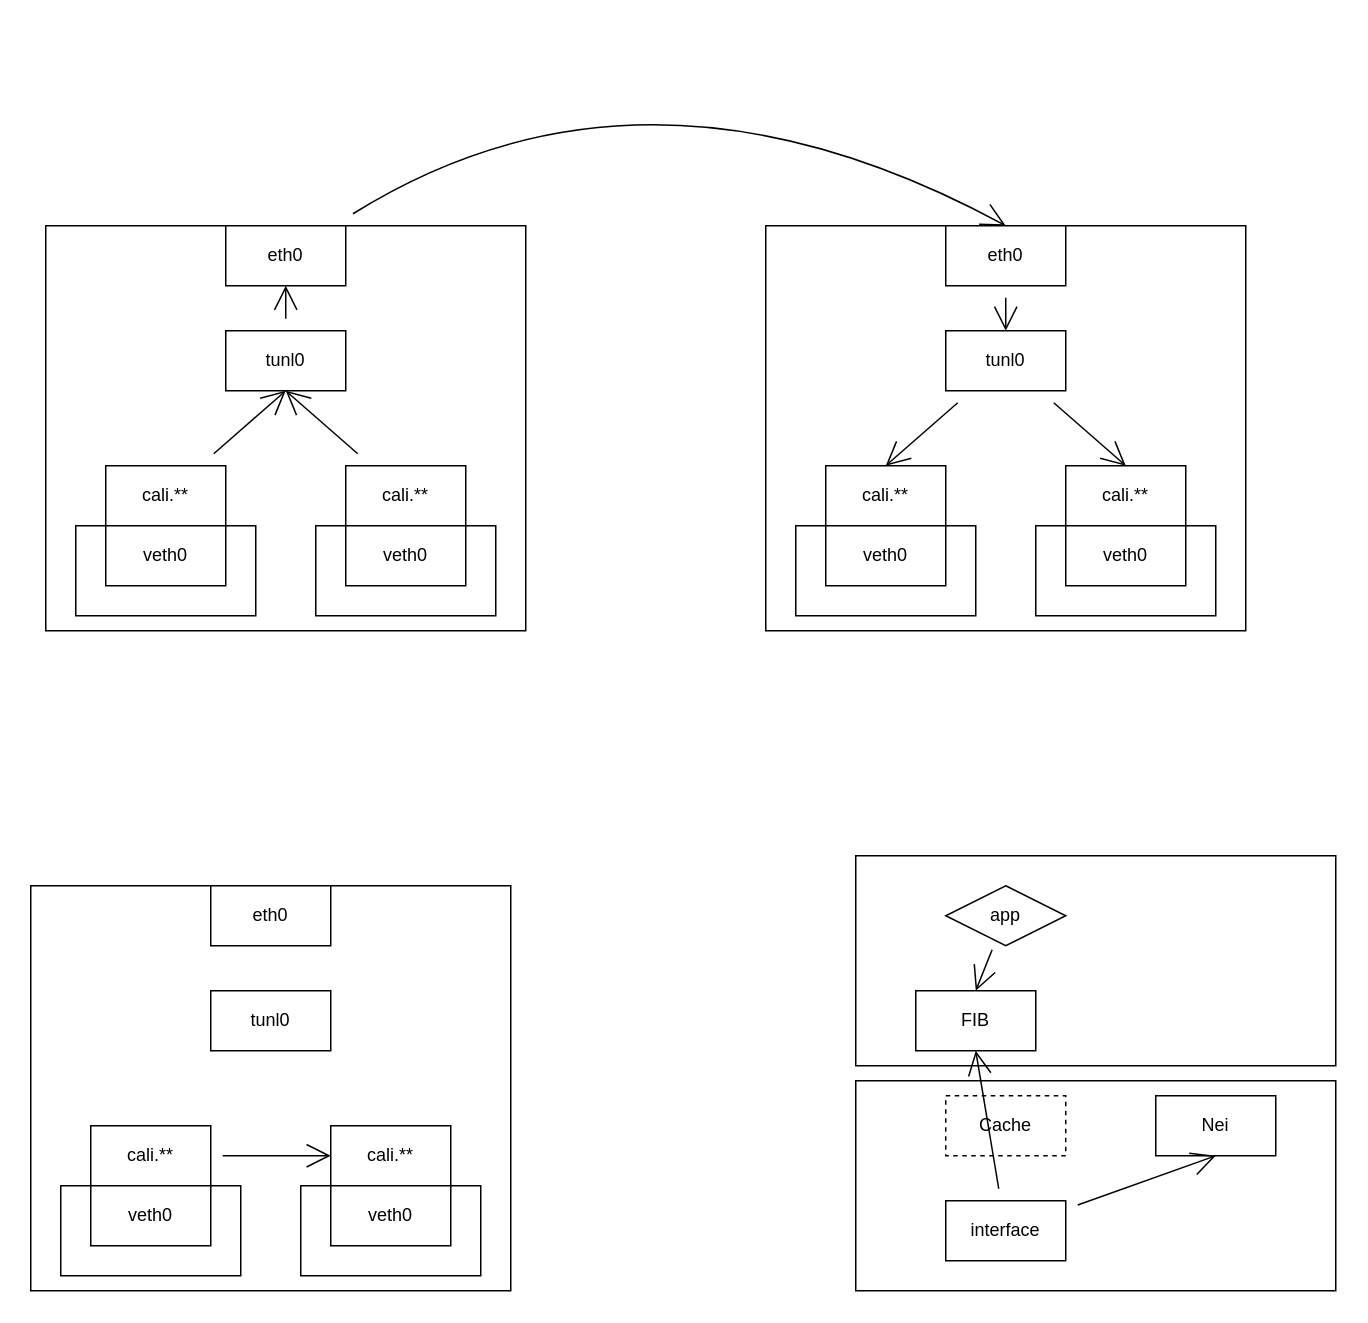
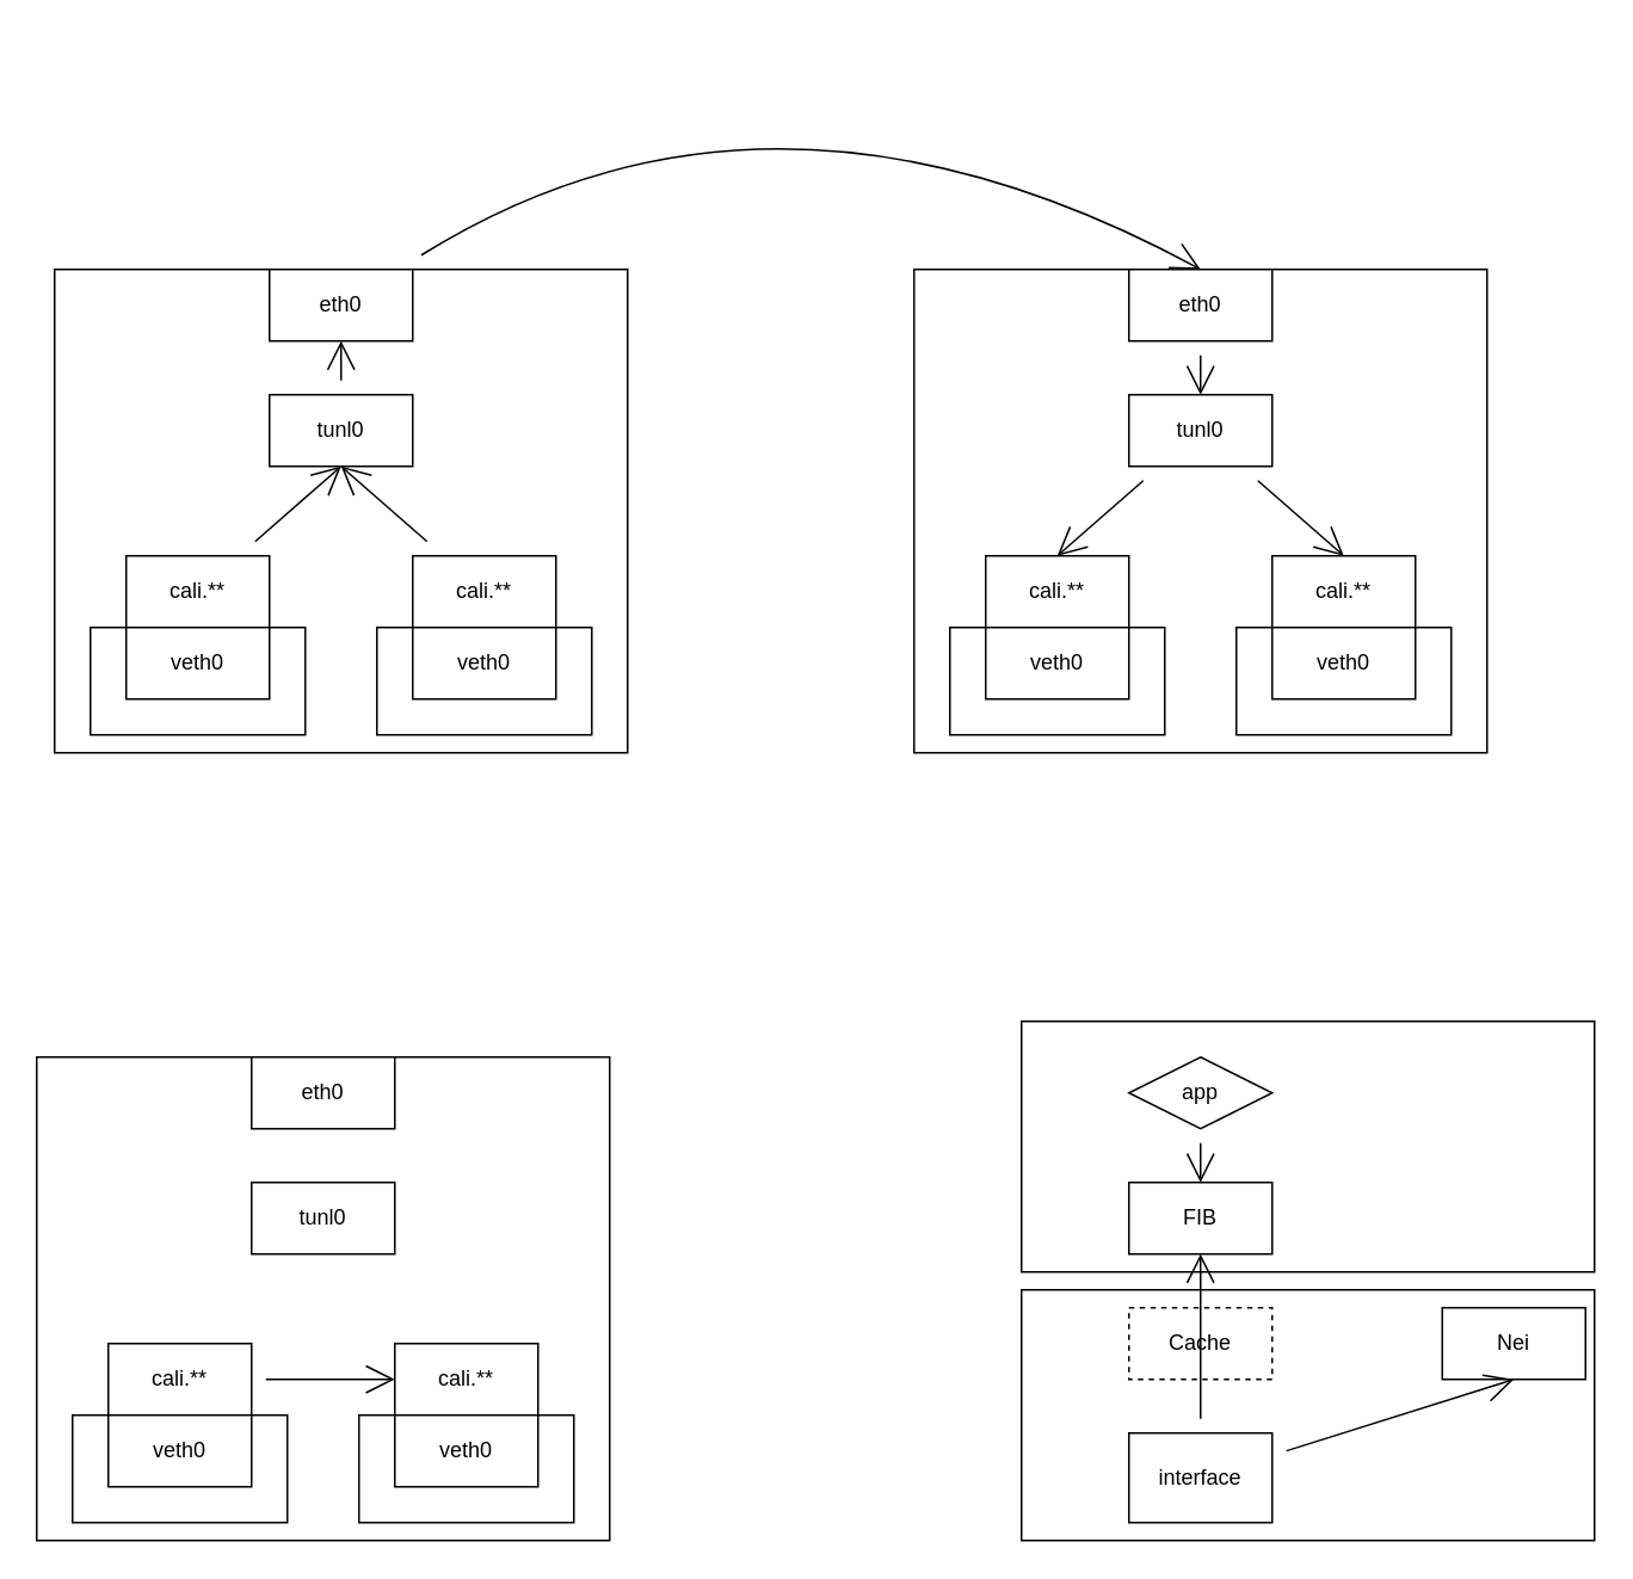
  <mxCell id="0" />
  <mxCell id="1" parent="0" />
  <mxCell id="2" value="" style="rounded=0;whiteSpace=wrap;html=1;hachureGap=4;pointerEvents=0;" vertex="1" parent="1"><mxGeometry x="570" y="570" width="320" height="140" as="geometry" /></mxCell>
  <mxCell id="3" value="" style="rounded=0;whiteSpace=wrap;html=1;hachureGap=4;pointerEvents=0;" vertex="1" parent="1"><mxGeometry x="570" y="720" width="320" height="140" as="geometry" /></mxCell>
  <mxCell id="4" value="" style="rounded=0;whiteSpace=wrap;html=1;hachureGap=4;pointerEvents=0;" vertex="1" parent="1"><mxGeometry x="30" y="150" width="320" height="270" as="geometry" /></mxCell>
  <mxCell id="5" value="" style="rounded=0;whiteSpace=wrap;html=1;hachureGap=4;pointerEvents=0;" vertex="1" parent="1"><mxGeometry x="50" y="350" width="120" height="60" as="geometry" /></mxCell>
  <mxCell id="6" value="" style="rounded=0;whiteSpace=wrap;html=1;hachureGap=4;pointerEvents=0;" vertex="1" parent="1"><mxGeometry x="210" y="350" width="120" height="60" as="geometry" /></mxCell>
  <mxCell id="7" style="edgeStyle=none;curved=1;rounded=0;orthogonalLoop=1;jettySize=auto;html=1;entryX=0.5;entryY=0;entryDx=0;entryDy=0;endArrow=open;startSize=14;endSize=14;sourcePerimeterSpacing=8;targetPerimeterSpacing=8;" edge="1" parent="1" source="8" target="21"><mxGeometry relative="1" as="geometry"><Array as="points"><mxPoint x="430" y="20" /></Array></mxGeometry></mxCell>
  <mxCell id="8" value="eth0" style="rounded=0;whiteSpace=wrap;html=1;hachureGap=4;pointerEvents=0;" vertex="1" parent="1"><mxGeometry x="150" y="150" width="80" height="40" as="geometry" /></mxCell>
  <mxCell id="9" style="edgeStyle=none;curved=1;rounded=0;orthogonalLoop=1;jettySize=auto;html=1;entryX=0.5;entryY=1;entryDx=0;entryDy=0;endArrow=open;startSize=14;endSize=14;sourcePerimeterSpacing=8;targetPerimeterSpacing=8;" edge="1" parent="1" source="10" target="8"><mxGeometry relative="1" as="geometry" /></mxCell>
  <mxCell id="10" value="tunl0" style="rounded=0;whiteSpace=wrap;html=1;hachureGap=4;pointerEvents=0;" vertex="1" parent="1"><mxGeometry x="150" y="220" width="80" height="40" as="geometry" /></mxCell>
  <mxCell id="11" style="edgeStyle=none;curved=1;rounded=0;orthogonalLoop=1;jettySize=auto;html=1;entryX=0.5;entryY=1;entryDx=0;entryDy=0;endArrow=open;startSize=14;endSize=14;sourcePerimeterSpacing=8;targetPerimeterSpacing=8;" edge="1" parent="1" source="12" target="10"><mxGeometry relative="1" as="geometry" /></mxCell>
  <mxCell id="12" value="cali.**" style="rounded=0;whiteSpace=wrap;html=1;hachureGap=4;pointerEvents=0;" vertex="1" parent="1"><mxGeometry x="70" y="310" width="80" height="40" as="geometry" /></mxCell>
  <mxCell id="13" style="edgeStyle=none;curved=1;rounded=0;orthogonalLoop=1;jettySize=auto;html=1;endArrow=open;startSize=14;endSize=14;sourcePerimeterSpacing=8;targetPerimeterSpacing=8;" edge="1" parent="1" source="14"><mxGeometry relative="1" as="geometry"><mxPoint x="190" y="260" as="targetPoint" /></mxGeometry></mxCell>
  <mxCell id="14" value="&lt;span&gt;cali.**&lt;/span&gt;" style="rounded=0;whiteSpace=wrap;html=1;hachureGap=4;pointerEvents=0;" vertex="1" parent="1"><mxGeometry x="230" y="310" width="80" height="40" as="geometry" /></mxCell>
  <mxCell id="15" value="veth0" style="rounded=0;whiteSpace=wrap;html=1;hachureGap=4;pointerEvents=0;" vertex="1" parent="1"><mxGeometry x="70" y="350" width="80" height="40" as="geometry" /></mxCell>
  <mxCell id="16" value="&lt;span&gt;veth0&lt;/span&gt;" style="rounded=0;whiteSpace=wrap;html=1;hachureGap=4;pointerEvents=0;" vertex="1" parent="1"><mxGeometry x="230" y="350" width="80" height="40" as="geometry" /></mxCell>
  <mxCell id="17" value="" style="rounded=0;whiteSpace=wrap;html=1;hachureGap=4;pointerEvents=0;" vertex="1" parent="1"><mxGeometry x="510" y="150" width="320" height="270" as="geometry" /></mxCell>
  <mxCell id="18" value="" style="rounded=0;whiteSpace=wrap;html=1;hachureGap=4;pointerEvents=0;" vertex="1" parent="1"><mxGeometry x="530" y="350" width="120" height="60" as="geometry" /></mxCell>
  <mxCell id="19" value="" style="rounded=0;whiteSpace=wrap;html=1;hachureGap=4;pointerEvents=0;" vertex="1" parent="1"><mxGeometry x="690" y="350" width="120" height="60" as="geometry" /></mxCell>
  <mxCell id="20" style="edgeStyle=none;curved=1;rounded=0;orthogonalLoop=1;jettySize=auto;html=1;entryX=0.5;entryY=0;entryDx=0;entryDy=0;endArrow=open;startSize=14;endSize=14;sourcePerimeterSpacing=8;targetPerimeterSpacing=8;" edge="1" parent="1" source="21" target="24"><mxGeometry relative="1" as="geometry" /></mxCell>
  <mxCell id="21" value="eth0" style="rounded=0;whiteSpace=wrap;html=1;hachureGap=4;pointerEvents=0;" vertex="1" parent="1"><mxGeometry x="630" y="150" width="80" height="40" as="geometry" /></mxCell>
  <mxCell id="22" style="edgeStyle=none;curved=1;rounded=0;orthogonalLoop=1;jettySize=auto;html=1;entryX=0.5;entryY=0;entryDx=0;entryDy=0;endArrow=open;startSize=14;endSize=14;sourcePerimeterSpacing=8;targetPerimeterSpacing=8;" edge="1" parent="1" source="24" target="25"><mxGeometry relative="1" as="geometry" /></mxCell>
  <mxCell id="23" style="edgeStyle=none;curved=1;rounded=0;orthogonalLoop=1;jettySize=auto;html=1;entryX=0.5;entryY=0;entryDx=0;entryDy=0;endArrow=open;startSize=14;endSize=14;sourcePerimeterSpacing=8;targetPerimeterSpacing=8;" edge="1" parent="1" source="24" target="26"><mxGeometry relative="1" as="geometry" /></mxCell>
  <mxCell id="24" value="tunl0" style="rounded=0;whiteSpace=wrap;html=1;hachureGap=4;pointerEvents=0;" vertex="1" parent="1"><mxGeometry x="630" y="220" width="80" height="40" as="geometry" /></mxCell>
  <mxCell id="25" value="cali.**" style="rounded=0;whiteSpace=wrap;html=1;hachureGap=4;pointerEvents=0;" vertex="1" parent="1"><mxGeometry x="550" y="310" width="80" height="40" as="geometry" /></mxCell>
  <mxCell id="26" value="&lt;span&gt;cali.**&lt;/span&gt;" style="rounded=0;whiteSpace=wrap;html=1;hachureGap=4;pointerEvents=0;" vertex="1" parent="1"><mxGeometry x="710" y="310" width="80" height="40" as="geometry" /></mxCell>
  <mxCell id="27" value="veth0" style="rounded=0;whiteSpace=wrap;html=1;hachureGap=4;pointerEvents=0;" vertex="1" parent="1"><mxGeometry x="550" y="350" width="80" height="40" as="geometry" /></mxCell>
  <mxCell id="28" value="&lt;span&gt;veth0&lt;/span&gt;" style="rounded=0;whiteSpace=wrap;html=1;hachureGap=4;pointerEvents=0;" vertex="1" parent="1"><mxGeometry x="710" y="350" width="80" height="40" as="geometry" /></mxCell>
  <mxCell id="29" value="" style="rounded=0;whiteSpace=wrap;html=1;hachureGap=4;pointerEvents=0;" vertex="1" parent="1"><mxGeometry x="20" y="590" width="320" height="270" as="geometry" /></mxCell>
  <mxCell id="30" value="" style="rounded=0;whiteSpace=wrap;html=1;hachureGap=4;pointerEvents=0;" vertex="1" parent="1"><mxGeometry x="40" y="790" width="120" height="60" as="geometry" /></mxCell>
  <mxCell id="31" value="" style="rounded=0;whiteSpace=wrap;html=1;hachureGap=4;pointerEvents=0;" vertex="1" parent="1"><mxGeometry x="200" y="790" width="120" height="60" as="geometry" /></mxCell>
  <mxCell id="32" value="eth0" style="rounded=0;whiteSpace=wrap;html=1;hachureGap=4;pointerEvents=0;" vertex="1" parent="1"><mxGeometry x="140" y="590" width="80" height="40" as="geometry" /></mxCell>
  <mxCell id="33" value="tunl0" style="rounded=0;whiteSpace=wrap;html=1;hachureGap=4;pointerEvents=0;" vertex="1" parent="1"><mxGeometry x="140" y="660" width="80" height="40" as="geometry" /></mxCell>
  <mxCell id="34" style="edgeStyle=none;curved=1;rounded=0;orthogonalLoop=1;jettySize=auto;html=1;entryX=0;entryY=0.5;entryDx=0;entryDy=0;endArrow=open;startSize=14;endSize=14;sourcePerimeterSpacing=8;targetPerimeterSpacing=8;" edge="1" parent="1" source="35" target="36"><mxGeometry relative="1" as="geometry" /></mxCell>
  <mxCell id="35" value="cali.**" style="rounded=0;whiteSpace=wrap;html=1;hachureGap=4;pointerEvents=0;" vertex="1" parent="1"><mxGeometry x="60" y="750" width="80" height="40" as="geometry" /></mxCell>
  <mxCell id="36" value="&lt;span&gt;cali.**&lt;/span&gt;" style="rounded=0;whiteSpace=wrap;html=1;hachureGap=4;pointerEvents=0;" vertex="1" parent="1"><mxGeometry x="220" y="750" width="80" height="40" as="geometry" /></mxCell>
  <mxCell id="37" value="veth0" style="rounded=0;whiteSpace=wrap;html=1;hachureGap=4;pointerEvents=0;" vertex="1" parent="1"><mxGeometry x="60" y="790" width="80" height="40" as="geometry" /></mxCell>
  <mxCell id="38" value="&lt;span&gt;veth0&lt;/span&gt;" style="rounded=0;whiteSpace=wrap;html=1;hachureGap=4;pointerEvents=0;" vertex="1" parent="1"><mxGeometry x="220" y="790" width="80" height="40" as="geometry" /></mxCell>
  <mxCell id="39" style="edgeStyle=none;curved=1;rounded=0;orthogonalLoop=1;jettySize=auto;html=1;entryX=0.5;entryY=0;entryDx=0;entryDy=0;endArrow=open;startSize=14;endSize=14;sourcePerimeterSpacing=8;targetPerimeterSpacing=8;" edge="1" parent="1" source="40" target="41"><mxGeometry relative="1" as="geometry" /></mxCell>
  <mxCell id="40" value="app" style="rhombus;whiteSpace=wrap;html=1;hachureGap=4;pointerEvents=0;" vertex="1" parent="1"><mxGeometry x="630" y="590" width="80" height="40" as="geometry" /></mxCell>
- <mxCell id="41" value="FIB" style="rounded=0;whiteSpace=wrap;html=1;hachureGap=4;pointerEvents=0;" vertex="1" parent="1"><mxGeometry x="610" y="660" width="80" height="40" as="geometry" /></mxCell>
- <mxCell id="42" value="Nei" style="rounded=0;whiteSpace=wrap;html=1;hachureGap=4;pointerEvents=0;" vertex="1" parent="1"><mxGeometry x="770" y="730" width="80" height="40" as="geometry" /></mxCell>
+ <mxCell id="41" value="FIB" style="rounded=0;whiteSpace=wrap;html=1;hachureGap=4;pointerEvents=0;" vertex="1" parent="1"><mxGeometry x="630" y="660" width="80" height="40" as="geometry" /></mxCell>
+ <mxCell id="42" value="Nei" style="rounded=0;whiteSpace=wrap;html=1;hachureGap=4;pointerEvents=0;" vertex="1" parent="1"><mxGeometry x="805" y="730" width="80" height="40" as="geometry" /></mxCell>
  <mxCell id="43" value="Cache" style="rounded=0;whiteSpace=wrap;html=1;hachureGap=4;pointerEvents=0;dashed=1;" vertex="1" parent="1"><mxGeometry x="630" y="730" width="80" height="40" as="geometry" /></mxCell>
  <mxCell id="44" style="edgeStyle=none;curved=1;rounded=0;orthogonalLoop=1;jettySize=auto;html=1;entryX=0.5;entryY=1;entryDx=0;entryDy=0;endArrow=open;startSize=14;endSize=14;sourcePerimeterSpacing=8;targetPerimeterSpacing=8;" edge="1" parent="1" source="46" target="42"><mxGeometry relative="1" as="geometry" /></mxCell>
  <mxCell id="45" style="edgeStyle=none;curved=1;rounded=0;orthogonalLoop=1;jettySize=auto;html=1;entryX=0.5;entryY=1;entryDx=0;entryDy=0;endArrow=open;startSize=14;endSize=14;sourcePerimeterSpacing=8;targetPerimeterSpacing=8;" edge="1" parent="1" source="46" target="41"><mxGeometry relative="1" as="geometry" /></mxCell>
- <mxCell id="46" value="interface" style="rounded=0;whiteSpace=wrap;html=1;hachureGap=4;pointerEvents=0;" vertex="1" parent="1"><mxGeometry x="630" y="800" width="80" height="40" as="geometry" /></mxCell>
+ <mxCell id="46" value="interface" style="rounded=0;whiteSpace=wrap;html=1;hachureGap=4;pointerEvents=0;" vertex="1" parent="1"><mxGeometry x="630" y="800" width="80" height="50" as="geometry" /></mxCell>
